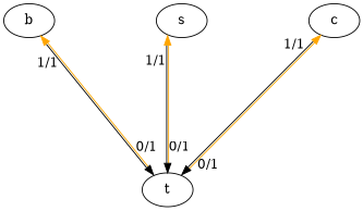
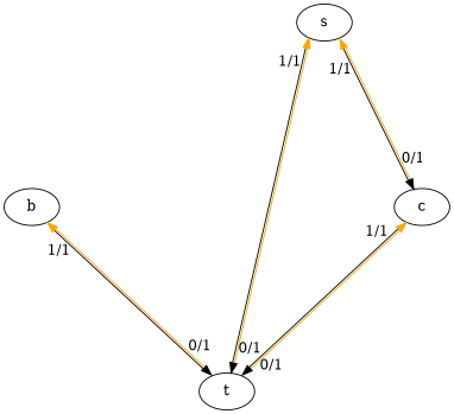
  digraph {
    nodesep=1.5
    ranksep=2
    splines=line
    edge [color="black:orange" dir=both headlabel="0/1" labeldistance=3 taillabel="1/1"]
    t
    s
    b
    c
    subgraph sub_1 {
      rank=max
      t
    }
    subgraph sub_2 {
      rank=min
      s
    }
    subgraph sub_3 {
      rank=same
      b
      c
    }
    s -> t [tailport=sw]
+   s -> c [tailport=se]
    b -> t [headport=nw]
    c -> t [headport=ne]
  }
